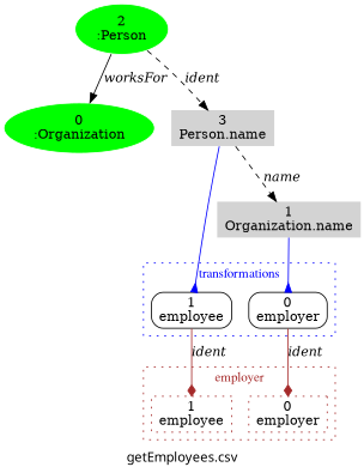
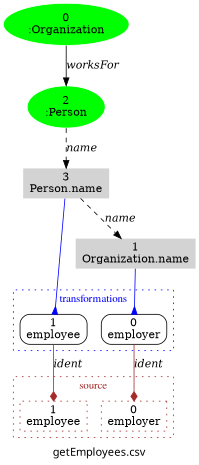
  digraph {
    fontname="times:bold"
    label="getEmployees.csv"
    remincross=true
    splines=true
    node [shape=box style=filled color=white]
    edge [fontname="times-italic"]
    n1 [label="0\nemployer" style=rounded color=""]
    n2 [label="1\nemployee" style=rounded color=""]
    n3 [color=brown label="0\nemployer" style=dotted]
    n4 [color=brown label="1\nemployee" style=dotted]
    n5 [fillcolor=green label="0\n:Organization" shape=ellipse]
    n6 [fillcolor=lightgrey label="1\nOrganization.name" shape=plaintext]
    n7 [fillcolor=green label="2\n:Person" shape=ellipse]
    n8 [fillcolor=lightgrey label="3\nPerson.name" shape=plaintext]
    subgraph cluster_1 {
      color=blue
      fontcolor=blue
      fontname=times
      label=transformations
      rank=same
      style=dotted
      n1
      n2
    }
    subgraph cluster_2 {
      color=brown
      fontcolor=brown
      fontname=times
-     label=employer
+     label=source
      rank=same
      style=dotted
      n3
      n4
    }
    n1 -> n3 [arrowhead=diamond color=brown label=ident]
    n2 -> n4 [arrowhead=diamond color=brown label=ident]
    n6 -> n1 [arrowhead=inv arrowtail=inv color=blue fontname=""]
-   n7 -> n5 [label=worksFor]
-   n7 -> n8 [label=ident style=dashed]
+   n5 -> n7 [label=worksFor]
+   n7 -> n8 [label=name style=dashed]
    n8 -> n2 [arrowhead=inv arrowtail=inv color=blue fontname=""]
    n8 -> n6 [label=name style=dashed]
  }
